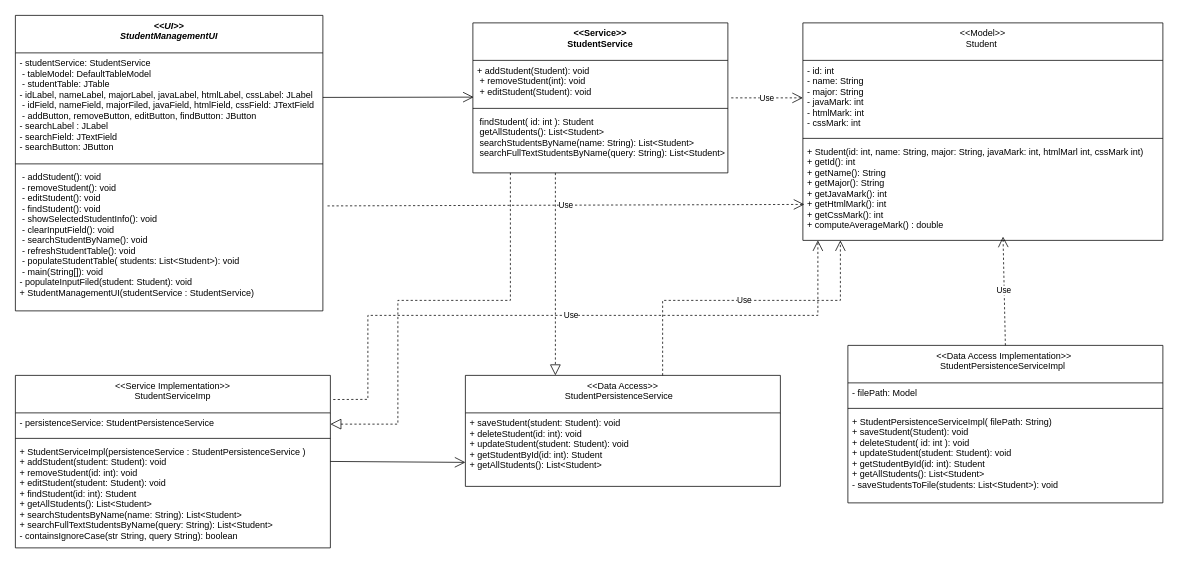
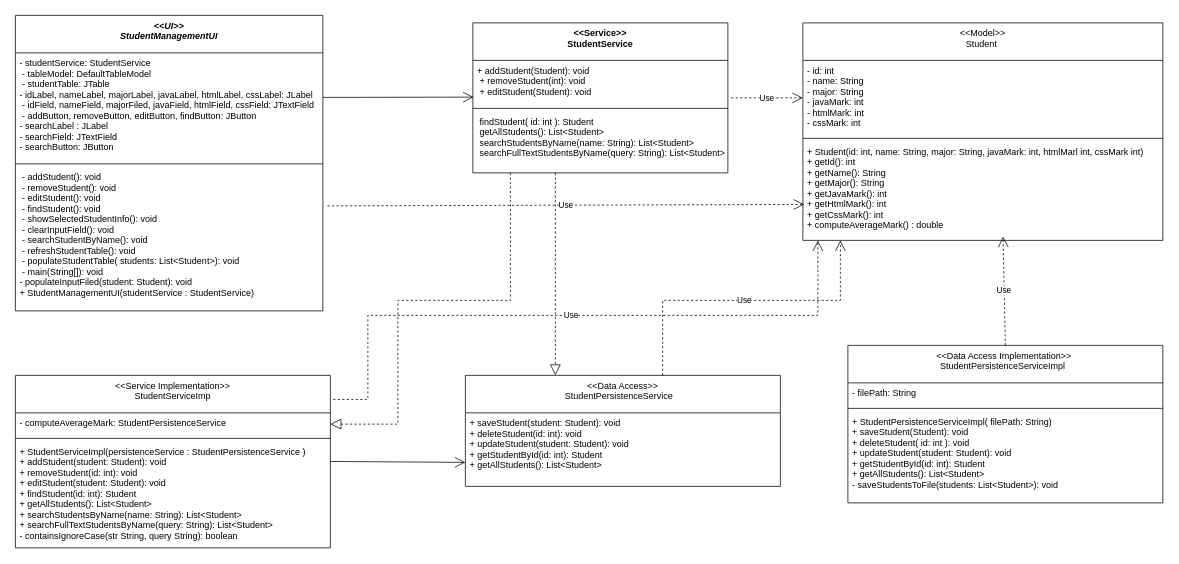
  <mxCell id="0" />
  <mxCell id="1" parent="0" />
  <mxCell id="2" value="&lt;&lt;UI&gt;&gt;&#10;StudentManagementUI             " style="swimlane;fontStyle=3;align=center;verticalAlign=top;childLayout=stackLayout;horizontal=1;startSize=50;horizontalStack=0;resizeParent=1;resizeLast=0;collapsible=1;marginBottom=0;rounded=0;shadow=0;strokeWidth=1;" parent="1" vertex="1"><mxGeometry x="20" y="20" width="410" height="394" as="geometry"><mxRectangle x="230" y="140" width="160" height="26" as="alternateBounds" /></mxGeometry></mxCell>
  <mxCell id="3" value="- studentService: StudentService&#10; - tableModel: DefaultTableModel&#10; - studentTable: JTable&#10;- idLabel, nameLabel, majorLabel, javaLabel, htmlLabel, cssLabel: JLabel &#10; - idField, nameField, majorFiled, javaField, htmlField, cssField: JTextField&#10; - addButton, removeButton, editButton, findButton: JButton &#10;- searchLabel : JLabel &#10;- searchField: JTextField &#10;- searchButton: JButton" style="text;align=left;verticalAlign=top;spacingLeft=4;spacingRight=4;overflow=hidden;rotatable=0;points=[[0,0.5],[1,0.5]];portConstraint=eastwest;rounded=0;shadow=0;html=0;" parent="2" vertex="1"><mxGeometry y="50" width="410" height="144" as="geometry" /></mxCell>
  <mxCell id="4" value="" style="line;html=1;strokeWidth=1;align=left;verticalAlign=middle;spacingTop=-1;spacingLeft=3;spacingRight=3;rotatable=0;labelPosition=right;points=[];portConstraint=eastwest;" parent="2" vertex="1"><mxGeometry y="194" width="410" height="8" as="geometry" /></mxCell>
  <mxCell id="5" value=" - addStudent(): void &#10; - removeStudent(): void &#10; - editStudent(): void &#10; - findStudent(): void &#10; - showSelectedStudentInfo(): void&#10; - clearInputField(): void&#10; - searchStudentByName(): void&#10; - refreshStudentTable(): void &#10; - populateStudentTable( students: List&lt;Student&gt;): void&#10; - main(String[]): void  &#10;- populateInputFiled(student: Student): void&#10;+ StudentManagementUI(studentService : StudentService)" style="text;align=left;verticalAlign=top;spacingLeft=4;spacingRight=4;overflow=hidden;rotatable=0;points=[[0,0.5],[1,0.5]];portConstraint=eastwest;" parent="2" vertex="1"><mxGeometry y="202" width="410" height="182" as="geometry" /></mxCell>
  <mxCell id="6" value="&lt;&lt;Service Implementation&gt;&gt;&#10;StudentServiceImp" style="swimlane;fontStyle=0;align=center;verticalAlign=top;childLayout=stackLayout;horizontal=1;startSize=50;horizontalStack=0;resizeParent=1;resizeLast=0;collapsible=1;marginBottom=0;rounded=0;shadow=0;strokeWidth=1;" parent="1" vertex="1"><mxGeometry x="20" y="500" width="420" height="230" as="geometry"><mxRectangle x="130" y="380" width="160" height="26" as="alternateBounds" /></mxGeometry></mxCell>
- <mxCell id="7" value=" - persistenceService: StudentPersistenceService" style="text;align=left;verticalAlign=top;spacingLeft=4;spacingRight=4;overflow=hidden;rotatable=0;points=[[0,0.5],[1,0.5]];portConstraint=eastwest;" parent="6" vertex="1"><mxGeometry y="50" width="420" height="30" as="geometry" /></mxCell>
+ <mxCell id="7" value=" - computeAverageMark: StudentPersistenceService" style="text;align=left;verticalAlign=top;spacingLeft=4;spacingRight=4;overflow=hidden;rotatable=0;points=[[0,0.5],[1,0.5]];portConstraint=eastwest;" parent="6" vertex="1"><mxGeometry y="50" width="420" height="30" as="geometry" /></mxCell>
  <mxCell id="8" value="" style="line;html=1;strokeWidth=1;align=left;verticalAlign=middle;spacingTop=-1;spacingLeft=3;spacingRight=3;rotatable=0;labelPosition=right;points=[];portConstraint=eastwest;" parent="6" vertex="1"><mxGeometry y="80" width="420" height="8" as="geometry" /></mxCell>
  <mxCell id="9" value="+ StudentServiceImpl(persistenceService : StudentPersistenceService ) &#10;+ addStudent(student: Student): void&#10;+ removeStudent(id: int): void &#10;+ editStudent(student: Student): void &#10;+ findStudent(id: int): Student &#10;+ getAllStudents(): List&lt;Student&gt;&#10;+ searchStudentsByName(name: String): List&lt;Student&gt;&#10;+ searchFullTextStudentsByName(query: String): List&lt;Student&gt;       &#10;- containsIgnoreCase(str String, query String): boolean" style="text;align=left;verticalAlign=top;spacingLeft=4;spacingRight=4;overflow=hidden;rotatable=0;points=[[0,0.5],[1,0.5]];portConstraint=eastwest;" parent="6" vertex="1"><mxGeometry y="88" width="420" height="142" as="geometry" /></mxCell>
  <mxCell id="10" value="&lt;&lt;Service&gt;&gt;&#10;StudentService" style="swimlane;fontStyle=1;align=center;verticalAlign=top;childLayout=stackLayout;horizontal=1;startSize=50;horizontalStack=0;resizeParent=1;resizeLast=0;collapsible=1;marginBottom=0;rounded=0;shadow=0;strokeWidth=1;" parent="1" vertex="1"><mxGeometry x="630" y="30" width="340" height="200" as="geometry"><mxRectangle x="550" y="140" width="160" height="26" as="alternateBounds" /></mxGeometry></mxCell>
  <mxCell id="11" value=" + addStudent(Student): void&#10; + removeStudent(int): void &#10; + editStudent(Student): void&#10; " style="text;align=left;verticalAlign=top;spacingLeft=4;spacingRight=4;overflow=hidden;rotatable=0;points=[[0,0.5],[1,0.5]];portConstraint=eastwest;" parent="10" vertex="1"><mxGeometry y="50" width="340" height="60" as="geometry" /></mxCell>
  <mxCell id="12" value="" style="line;html=1;strokeWidth=1;align=left;verticalAlign=middle;spacingTop=-1;spacingLeft=3;spacingRight=3;rotatable=0;labelPosition=right;points=[];portConstraint=eastwest;" parent="10" vertex="1"><mxGeometry y="110" width="340" height="8" as="geometry" /></mxCell>
  <mxCell id="13" value=" findStudent( id: int ): Student &#10; getAllStudents(): List&lt;Student&gt; &#10; searchStudentsByName(name: String): List&lt;Student&gt;&#10; searchFullTextStudentsByName(query: String): List&lt;Student&gt;" style="text;align=left;verticalAlign=top;spacingLeft=4;spacingRight=4;overflow=hidden;rotatable=0;points=[[0,0.5],[1,0.5]];portConstraint=eastwest;" parent="10" vertex="1"><mxGeometry y="118" width="340" height="72" as="geometry" /></mxCell>
  <mxCell id="14" value="&lt;&lt;Data Access&gt;&gt;&#10;StudentPersistenceService   " style="swimlane;fontStyle=0;align=center;verticalAlign=top;childLayout=stackLayout;horizontal=1;startSize=50;horizontalStack=0;resizeParent=1;resizeLast=0;collapsible=1;marginBottom=0;rounded=0;shadow=0;strokeWidth=1;" parent="1" vertex="1"><mxGeometry x="620" y="500" width="420" height="148" as="geometry"><mxRectangle x="130" y="380" width="160" height="26" as="alternateBounds" /></mxGeometry></mxCell>
  <mxCell id="15" value=" + saveStudent(student: Student): void&#10;+ deleteStudent(id: int): void &#10;+ updateStudent(student: Student): void&#10;+ getStudentById(id: int): Student &#10;+ getAllStudents(): List&lt;Student&gt;   " style="text;align=left;verticalAlign=top;spacingLeft=4;spacingRight=4;overflow=hidden;rotatable=0;points=[[0,0.5],[1,0.5]];portConstraint=eastwest;" parent="14" vertex="1"><mxGeometry y="50" width="420" height="90" as="geometry" /></mxCell>
  <mxCell id="16" value="&lt;&lt;Data Access Implementation&gt;&gt; &#10;StudentPersistenceServiceImpl  " style="swimlane;fontStyle=0;align=center;verticalAlign=top;childLayout=stackLayout;horizontal=1;startSize=50;horizontalStack=0;resizeParent=1;resizeLast=0;collapsible=1;marginBottom=0;rounded=0;shadow=0;strokeWidth=1;" parent="1" vertex="1"><mxGeometry x="1130" y="460" width="420" height="210" as="geometry"><mxRectangle x="130" y="380" width="160" height="26" as="alternateBounds" /></mxGeometry></mxCell>
- <mxCell id="17" value=" - filePath: Model  " style="text;align=left;verticalAlign=top;spacingLeft=4;spacingRight=4;overflow=hidden;rotatable=0;points=[[0,0.5],[1,0.5]];portConstraint=eastwest;" parent="16" vertex="1"><mxGeometry y="50" width="420" height="30" as="geometry" /></mxCell>
+ <mxCell id="17" value=" - filePath: String  " style="text;align=left;verticalAlign=top;spacingLeft=4;spacingRight=4;overflow=hidden;rotatable=0;points=[[0,0.5],[1,0.5]];portConstraint=eastwest;" parent="16" vertex="1"><mxGeometry y="50" width="420" height="30" as="geometry" /></mxCell>
  <mxCell id="18" value="" style="line;html=1;strokeWidth=1;align=left;verticalAlign=middle;spacingTop=-1;spacingLeft=3;spacingRight=3;rotatable=0;labelPosition=right;points=[];portConstraint=eastwest;" parent="16" vertex="1"><mxGeometry y="80" width="420" height="8" as="geometry" /></mxCell>
  <mxCell id="19" value="+ StudentPersistenceServiceImpl( filePath: String)&#10;+ saveStudent(Student): void &#10;+ deleteStudent( id: int ): void&#10;+ updateStudent(student: Student): void&#10;+ getStudentById(id: int): Student&#10;+ getAllStudents(): List&lt;Student&gt;&#10;- saveStudentsToFile(students: List&lt;Student&gt;): void&#10;" style="text;align=left;verticalAlign=top;spacingLeft=4;spacingRight=4;overflow=hidden;rotatable=0;points=[[0,0.5],[1,0.5]];portConstraint=eastwest;" parent="16" vertex="1"><mxGeometry y="88" width="420" height="122" as="geometry" /></mxCell>
  <mxCell id="20" value=" &lt;&lt;Model&gt;&gt; &#10; Student  " style="swimlane;fontStyle=0;align=center;verticalAlign=top;childLayout=stackLayout;horizontal=1;startSize=50;horizontalStack=0;resizeParent=1;resizeLast=0;collapsible=1;marginBottom=0;rounded=0;shadow=0;strokeWidth=1;" parent="1" vertex="1"><mxGeometry x="1070" y="30" width="480" height="290" as="geometry"><mxRectangle x="130" y="380" width="160" height="26" as="alternateBounds" /></mxGeometry></mxCell>
  <mxCell id="21" value=" - id: int&#10;- name: String&#10;- major: String&#10;- javaMark: int&#10;- htmlMark: int&#10;- cssMark: int   " style="text;align=left;verticalAlign=top;spacingLeft=4;spacingRight=4;overflow=hidden;rotatable=0;points=[[0,0.5],[1,0.5]];portConstraint=eastwest;" parent="20" vertex="1"><mxGeometry y="50" width="480" height="100" as="geometry" /></mxCell>
  <mxCell id="22" value="" style="line;html=1;strokeWidth=1;align=left;verticalAlign=middle;spacingTop=-1;spacingLeft=3;spacingRight=3;rotatable=0;labelPosition=right;points=[];portConstraint=eastwest;" parent="20" vertex="1"><mxGeometry y="150" width="480" height="8" as="geometry" /></mxCell>
  <mxCell id="23" value="+ Student(id: int, name: String, major: String, javaMark: int, htmlMarl int, cssMark int)&#10;+ getId(): int &#10;+ getName(): String&#10;+ getMajor(): String&#10;+ getJavaMark(): int&#10;+ getHtmlMark(): int&#10;+ getCssMark(): int     &#10;+ computeAverageMark() : double&#10;" style="text;align=left;verticalAlign=top;spacingLeft=4;spacingRight=4;overflow=hidden;rotatable=0;points=[[0,0.5],[1,0.5]];portConstraint=eastwest;" parent="20" vertex="1"><mxGeometry y="158" width="480" height="122" as="geometry" /></mxCell>
  <mxCell id="24" value="" style="endArrow=open;endFill=1;endSize=12;html=1;rounded=0;entryX=0.003;entryY=0.817;entryDx=0;entryDy=0;entryPerimeter=0;" parent="1" target="11" edge="1"><mxGeometry width="160" relative="1" as="geometry"><mxPoint x="430" y="129.38" as="sourcePoint" /><mxPoint x="590" y="129.38" as="targetPoint" /></mxGeometry></mxCell>
  <mxCell id="25" value="" style="endArrow=open;endFill=1;endSize=12;html=1;rounded=0;" parent="1" edge="1"><mxGeometry width="160" relative="1" as="geometry"><mxPoint x="440" y="614.76" as="sourcePoint" /><mxPoint x="620" y="616" as="targetPoint" /></mxGeometry></mxCell>
  <mxCell id="26" value="" style="endArrow=block;dashed=1;endFill=0;endSize=12;html=1;rounded=0;entryX=1;entryY=0.5;entryDx=0;entryDy=0;" parent="1" target="7" edge="1"><mxGeometry width="160" relative="1" as="geometry"><mxPoint x="680" y="230" as="sourcePoint" /><mxPoint x="550" y="490" as="targetPoint" /><Array as="points"><mxPoint x="680" y="400" /><mxPoint x="530" y="400" /><mxPoint x="530" y="565" /></Array></mxGeometry></mxCell>
  <mxCell id="27" value="" style="endArrow=block;dashed=1;endFill=0;endSize=12;html=1;rounded=0;" parent="1" edge="1"><mxGeometry width="160" relative="1" as="geometry"><mxPoint x="740" y="230" as="sourcePoint" /><mxPoint x="740" y="500" as="targetPoint" /></mxGeometry></mxCell>
  <mxCell id="28" value="Use" style="endArrow=open;endSize=12;dashed=1;html=1;rounded=0;exitX=1.015;exitY=0.286;exitDx=0;exitDy=0;exitPerimeter=0;entryX=0.004;entryY=0.689;entryDx=0;entryDy=0;entryPerimeter=0;" parent="1" source="5" target="23" edge="1"><mxGeometry width="160" relative="1" as="geometry"><mxPoint x="730" y="390" as="sourcePoint" /><mxPoint x="890" y="390" as="targetPoint" /></mxGeometry></mxCell>
  <mxCell id="29" value="Use" style="endArrow=open;endSize=12;dashed=1;html=1;rounded=0;exitX=1.013;exitY=0.833;exitDx=0;exitDy=0;exitPerimeter=0;entryX=0;entryY=0.5;entryDx=0;entryDy=0;" parent="1" source="11" target="21" edge="1"><mxGeometry width="160" relative="1" as="geometry"><mxPoint x="446" y="284" as="sourcePoint" /><mxPoint x="1082" y="282" as="targetPoint" /></mxGeometry></mxCell>
  <mxCell id="30" value="Use" style="endArrow=open;endSize=12;dashed=1;html=1;rounded=0;exitX=0.5;exitY=0;exitDx=0;exitDy=0;entryX=0.556;entryY=1.041;entryDx=0;entryDy=0;entryPerimeter=0;" parent="1" source="16" target="23" edge="1"><mxGeometry width="160" relative="1" as="geometry"><mxPoint x="446" y="284" as="sourcePoint" /><mxPoint x="1082" y="282" as="targetPoint" /></mxGeometry></mxCell>
  <mxCell id="31" value="Use" style="endArrow=open;endSize=12;dashed=1;html=1;rounded=0;exitX=0.5;exitY=0;exitDx=0;exitDy=0;" parent="1" edge="1"><mxGeometry width="160" relative="1" as="geometry"><mxPoint x="883" y="500" as="sourcePoint" /><mxPoint x="1120" y="320" as="targetPoint" /><Array as="points"><mxPoint x="883" y="400" /><mxPoint x="1120" y="400" /></Array></mxGeometry></mxCell>
  <mxCell id="32" value="Use" style="endArrow=open;endSize=12;dashed=1;html=1;rounded=0;exitX=1.009;exitY=0.14;exitDx=0;exitDy=0;exitPerimeter=0;" parent="1" source="6" edge="1"><mxGeometry width="160" relative="1" as="geometry"><mxPoint x="490" y="540" as="sourcePoint" /><mxPoint x="1090" y="320" as="targetPoint" /><Array as="points"><mxPoint x="490" y="532" /><mxPoint x="490" y="420" /><mxPoint x="1090" y="420" /></Array></mxGeometry></mxCell>
